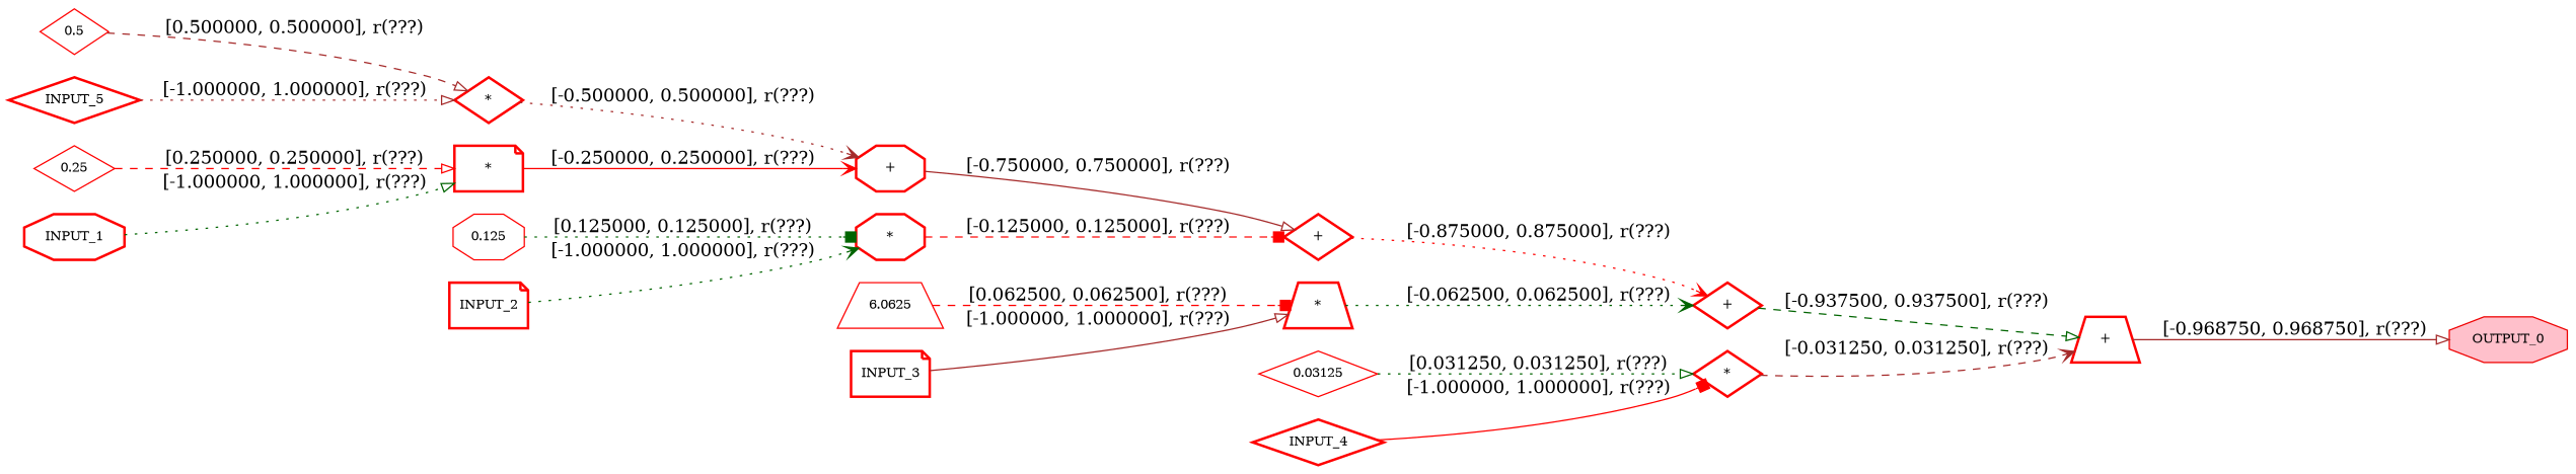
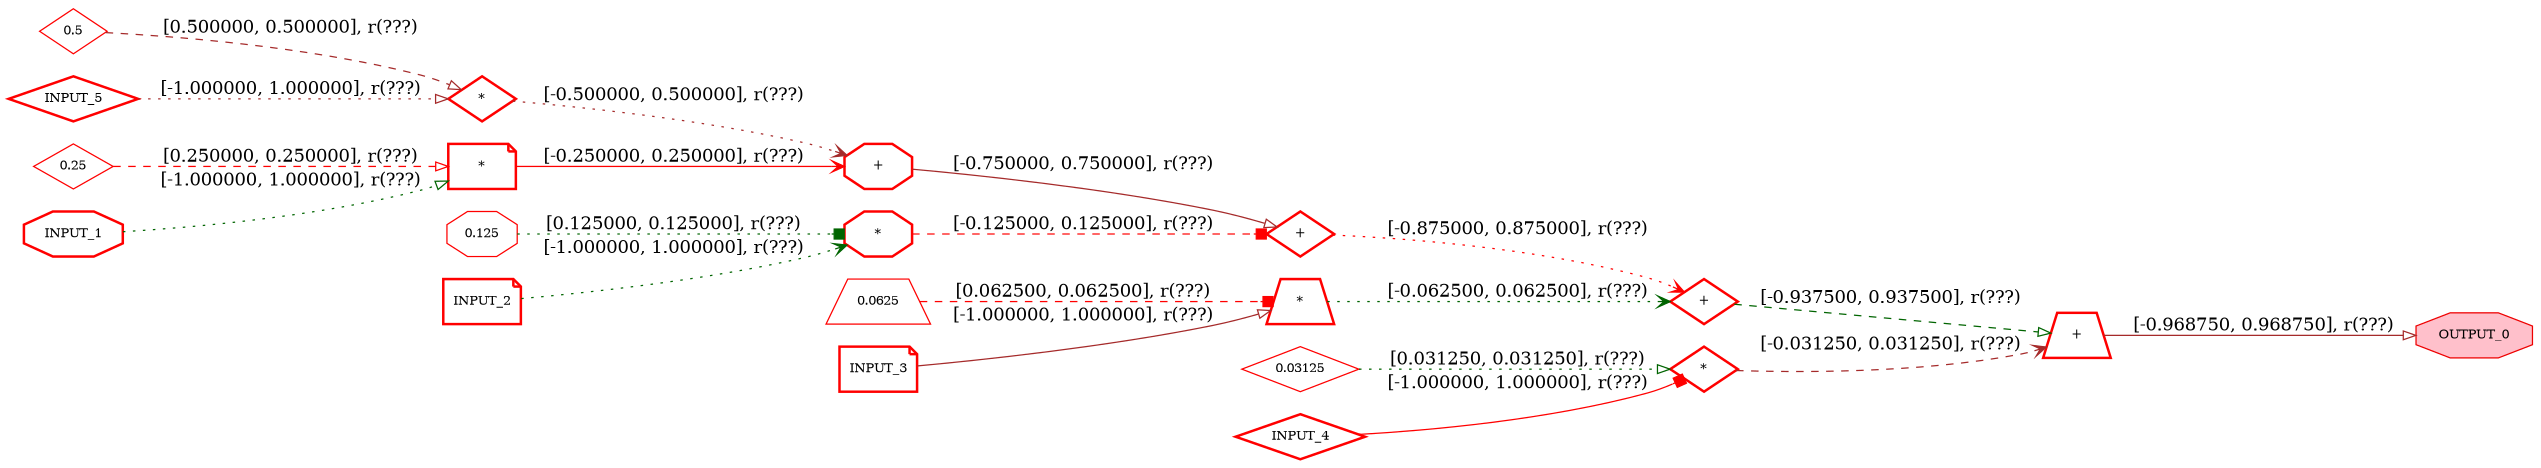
  strict digraph {
    rankdir=LR
    node [color=red fontsize=10 shape=diamond style=bold]
    edge [arrowhead=onormal color=brown style=dotted]
    n1 [label="+" shape=trapezium]
    OUTPUT_0 [color=red2 fillcolor=pink shape=octagon style=filled]
    n3 [label="+"]
    n4 [label="+"]
    n5 [label="+" shape=octagon]
    n6 [label="*"]
    n7 [label=0.5 style=""]
    n8 [label=INPUT_5]
    n9 [label="*" shape=note]
    n10 [label=0.25 style=""]
    n11 [label=INPUT_1 shape=octagon]
    n12 [label="*" shape=octagon]
    n13 [label=0.125 shape=octagon style=""]
    n14 [label=INPUT_2 shape=note]
    n15 [label="*" shape=trapezium]
-   n16 [label=6.0625 shape=trapezium style=""]
+   n16 [label=0.0625 shape=trapezium style=""]
    n17 [label=INPUT_3 shape=note]
    n18 [label="*"]
    n19 [label=0.03125 style=""]
    n20 [label=INPUT_4]
    n1 -> OUTPUT_0 [label="[-0.968750, 0.968750], r(???)" style=solid]
    n3 -> n1 [color=darkgreen label="[-0.937500, 0.937500], r(???)" style=dashed]
    n4 -> n3 [arrowhead=vee color=red label="[-0.875000, 0.875000], r(???)"]
    n5 -> n4 [label="[-0.750000, 0.750000], r(???)" style=solid]
    n6 -> n5 [arrowhead=vee label="[-0.500000, 0.500000], r(???)"]
    n7 -> n6 [label="[0.500000, 0.500000], r(???)" style=dashed]
    n8 -> n6 [label="[-1.000000, 1.000000], r(???)"]
    n9 -> n5 [arrowhead=vee color=red label="[-0.250000, 0.250000], r(???)" style=solid]
    n10 -> n9 [color=red label="[0.250000, 0.250000], r(???)" style=dashed]
    n11 -> n9 [color=darkgreen label="[-1.000000, 1.000000], r(???)"]
    n12 -> n4 [arrowhead=box color=red label="[-0.125000, 0.125000], r(???)" style=dashed]
    n13 -> n12 [arrowhead=box color=darkgreen label="[0.125000, 0.125000], r(???)"]
    n14 -> n12 [arrowhead=vee color=darkgreen label="[-1.000000, 1.000000], r(???)"]
    n15 -> n3 [arrowhead=vee color=darkgreen label="[-0.062500, 0.062500], r(???)"]
    n16 -> n15 [arrowhead=box color=red label="[0.062500, 0.062500], r(???)" style=dashed]
    n17 -> n15 [label="[-1.000000, 1.000000], r(???)" style=solid]
    n18 -> n1 [arrowhead=vee label="[-0.031250, 0.031250], r(???)" style=dashed]
    n19 -> n18 [color=darkgreen label="[0.031250, 0.031250], r(???)"]
    n20 -> n18 [arrowhead=box color=red label="[-1.000000, 1.000000], r(???)" style=solid]
  }
